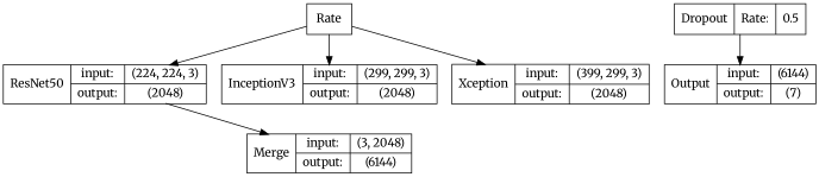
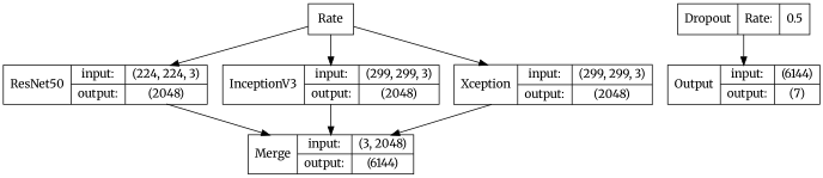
  digraph {
    fontname=Merriweather
    node [fontname=Merriweather shape=record]
    edge [fontname=Merriweather]
    n1 [label="ResNet50|{input:|output:}|{(224, 224, 3)|(2048)}"]
    n2 [label="Merge|{input:|output:}|{(3, 2048)|(6144)}"]
    n3 [label="InceptionV3|{input:|output:}|{(299, 299, 3)|(2048)}"]
-   n4 [label="Xception|{input:|output:}|{(399, 299, 3)|(2048)}"]
+   n4 [label="Xception|{input:|output:}|{(299, 299, 3)|(2048)}"]
    n5 [label="Dropout|Rate:|0.5"]
    n6 [label="Output|{input:|output:}|{(6144)|(7)}"]
    n7 [label=Rate]
    n1 -> n2
+   n3 -> n2
+   n4 -> n2
    n5 -> n6
    n7 -> n1
    n7 -> n3
    n7 -> n4
  }
